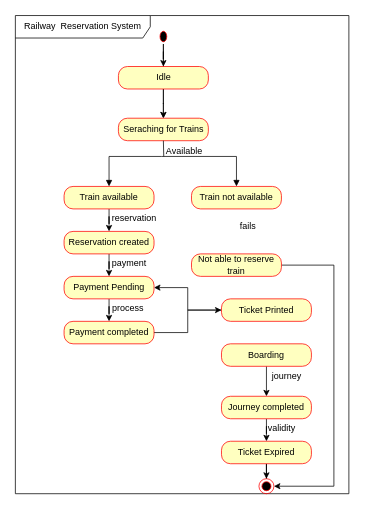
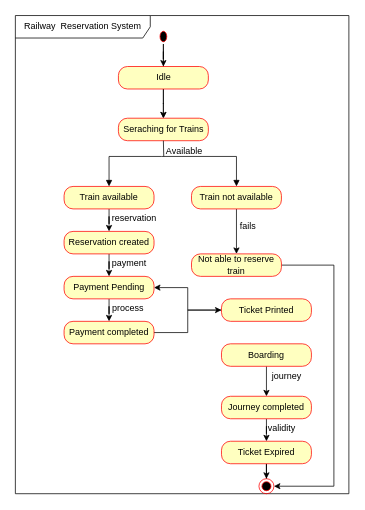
  <mxCell id="0" />
  <mxCell id="1" parent="0" />
  <mxCell id="2" value="Railway&amp;nbsp; Reservation System" style="shape=umlFrame;whiteSpace=wrap;html=1;pointerEvents=0;width=180;height=30;" vertex="1" parent="1"><mxGeometry x="20" y="20" width="445" height="638" as="geometry" /></mxCell>
  <mxCell id="3" value="" style="edgeStyle=orthogonalEdgeStyle;rounded=0;orthogonalLoop=1;jettySize=auto;html=1;" edge="1" parent="1" source="5" target="7"><mxGeometry relative="1" as="geometry" /></mxCell>
  <mxCell id="4" value="" style="edgeStyle=orthogonalEdgeStyle;rounded=0;orthogonalLoop=1;jettySize=auto;html=1;" edge="1" parent="1" source="5" target="8"><mxGeometry relative="1" as="geometry" /></mxCell>
  <mxCell id="5" value="" style="ellipse;html=1;shape=startState;fillColor=#000000;strokeColor=#ff0000;" vertex="1" parent="1"><mxGeometry x="210" y="38" width="15" height="20" as="geometry" /></mxCell>
  <mxCell id="6" value="" style="edgeStyle=orthogonalEdgeStyle;rounded=0;orthogonalLoop=1;jettySize=auto;html=1;endArrow=open;" edge="1" parent="1" source="7" target="8"><mxGeometry relative="1" as="geometry" /></mxCell>
  <mxCell id="7" value="Idle" style="rounded=1;whiteSpace=wrap;html=1;arcSize=40;fontColor=#000000;fillColor=#ffffc0;strokeColor=#ff0000;" vertex="1" parent="1"><mxGeometry x="157.5" y="88" width="120" height="30" as="geometry" /></mxCell>
  <mxCell id="8" value="Seraching for Trains" style="rounded=1;whiteSpace=wrap;html=1;arcSize=40;fontColor=#000000;fillColor=#ffffc0;strokeColor=#ff0000;" vertex="1" parent="1"><mxGeometry x="157.5" y="157" width="120" height="30" as="geometry" /></mxCell>
  <mxCell id="9" value="" style="edgeStyle=orthogonalEdgeStyle;rounded=0;orthogonalLoop=1;jettySize=auto;html=1;" edge="1" parent="1" source="10" target="14"><mxGeometry relative="1" as="geometry" /></mxCell>
  <mxCell id="10" value="Train available" style="rounded=1;whiteSpace=wrap;html=1;arcSize=40;fontColor=#000000;fillColor=#ffffc0;strokeColor=#ff0000;" vertex="1" parent="1"><mxGeometry x="85" y="248" width="120" height="30" as="geometry" /></mxCell>
+ <mxCell id="11" value="" style="edgeStyle=orthogonalEdgeStyle;rounded=0;orthogonalLoop=1;jettySize=auto;html=1;" edge="1" parent="1" source="12" target="37"><mxGeometry relative="1" as="geometry" /></mxCell>
  <mxCell id="12" value="Train not available" style="rounded=1;whiteSpace=wrap;html=1;arcSize=40;fontColor=#000000;fillColor=#ffffc0;strokeColor=#ff0000;" vertex="1" parent="1"><mxGeometry x="255" y="248" width="120" height="30" as="geometry" /></mxCell>
  <mxCell id="13" value="" style="edgeStyle=orthogonalEdgeStyle;rounded=0;orthogonalLoop=1;jettySize=auto;html=1;" edge="1" parent="1" source="14" target="16"><mxGeometry relative="1" as="geometry" /></mxCell>
  <mxCell id="14" value="Reservation created" style="rounded=1;whiteSpace=wrap;html=1;arcSize=40;fontColor=#000000;fillColor=#ffffc0;strokeColor=#ff0000;" vertex="1" parent="1"><mxGeometry x="85" y="308" width="120" height="30" as="geometry" /></mxCell>
  <mxCell id="15" value="" style="edgeStyle=orthogonalEdgeStyle;rounded=0;orthogonalLoop=1;jettySize=auto;html=1;" edge="1" parent="1" source="16" target="18"><mxGeometry relative="1" as="geometry" /></mxCell>
  <mxCell id="16" value="Payment Pending" style="rounded=1;whiteSpace=wrap;html=1;arcSize=40;fontColor=#000000;fillColor=#ffffc0;strokeColor=#ff0000;" vertex="1" parent="1"><mxGeometry x="85" y="368" width="120" height="30" as="geometry" /></mxCell>
  <mxCell id="17" value="" style="edgeStyle=orthogonalEdgeStyle;rounded=0;orthogonalLoop=1;jettySize=auto;html=1;" edge="1" parent="1" source="18" target="20"><mxGeometry relative="1" as="geometry" /></mxCell>
  <mxCell id="18" value="Payment completed" style="rounded=1;whiteSpace=wrap;html=1;arcSize=40;fontColor=#000000;fillColor=#ffffc0;strokeColor=#ff0000;" vertex="1" parent="1"><mxGeometry x="85" y="428" width="120" height="30" as="geometry" /></mxCell>
  <mxCell id="19" value="" style="edgeStyle=orthogonalEdgeStyle;rounded=0;orthogonalLoop=1;jettySize=auto;html=1;" edge="1" parent="1" source="20" target="16"><mxGeometry relative="1" as="geometry" /></mxCell>
  <mxCell id="20" value="Ticket Printed" style="rounded=1;whiteSpace=wrap;html=1;arcSize=40;fontColor=#000000;fillColor=#ffffc0;strokeColor=#ff0000;" vertex="1" parent="1"><mxGeometry x="295" y="398" width="120" height="30" as="geometry" /></mxCell>
  <mxCell id="21" value="" style="edgeStyle=orthogonalEdgeStyle;rounded=0;orthogonalLoop=1;jettySize=auto;html=1;" edge="1" parent="1" source="22" target="24"><mxGeometry relative="1" as="geometry" /></mxCell>
  <mxCell id="22" value="Boarding" style="rounded=1;whiteSpace=wrap;html=1;arcSize=40;fontColor=#000000;fillColor=#ffffc0;strokeColor=#ff0000;" vertex="1" parent="1"><mxGeometry x="295" y="458" width="120" height="30" as="geometry" /></mxCell>
  <mxCell id="23" value="" style="edgeStyle=orthogonalEdgeStyle;rounded=0;orthogonalLoop=1;jettySize=auto;html=1;" edge="1" parent="1" source="24" target="33"><mxGeometry relative="1" as="geometry" /></mxCell>
  <mxCell id="24" value="Journey completed" style="rounded=1;whiteSpace=wrap;html=1;arcSize=40;fontColor=#000000;fillColor=#ffffc0;strokeColor=#ff0000;" vertex="1" parent="1"><mxGeometry x="295" y="528" width="120" height="30" as="geometry" /></mxCell>
  <mxCell id="25" value="" style="endArrow=block;startArrow=block;endFill=1;startFill=1;html=1;rounded=0;entryX=0.5;entryY=0;entryDx=0;entryDy=0;" edge="1" parent="1" target="12"><mxGeometry width="160" relative="1" as="geometry"><mxPoint x="145" y="248" as="sourcePoint" /><mxPoint x="305" y="248" as="targetPoint" /><Array as="points"><mxPoint x="145" y="208" /><mxPoint x="215" y="208" /><mxPoint x="315" y="208" /></Array></mxGeometry></mxCell>
  <mxCell id="26" value="" style="endArrow=none;html=1;rounded=0;entryX=0.5;entryY=1;entryDx=0;entryDy=0;" edge="1" parent="1" target="8"><mxGeometry width="50" height="50" relative="1" as="geometry"><mxPoint x="218" y="208" as="sourcePoint" /><mxPoint x="235" y="148" as="targetPoint" /></mxGeometry></mxCell>
  <mxCell id="27" value="Available" style="text;html=1;align=center;verticalAlign=middle;resizable=0;points=[];autosize=1;strokeColor=none;fillColor=none;" vertex="1" parent="1"><mxGeometry x="210" y="186" width="70" height="30" as="geometry" /></mxCell>
  <mxCell id="28" value="&amp;nbsp; &amp;nbsp; &amp;nbsp; &amp;nbsp; &amp;nbsp; &amp;nbsp; &amp;nbsp; reservation" style="text;html=1;align=center;verticalAlign=middle;resizable=0;points=[];autosize=1;strokeColor=none;fillColor=none;" vertex="1" parent="1"><mxGeometry x="90" y="276" width="130" height="30" as="geometry" /></mxCell>
  <mxCell id="29" value="&lt;div&gt;&amp;nbsp; &amp;nbsp; &amp;nbsp; &amp;nbsp; &amp;nbsp; payment&lt;/div&gt;" style="text;html=1;align=center;verticalAlign=middle;resizable=0;points=[];autosize=1;strokeColor=none;fillColor=none;" vertex="1" parent="1"><mxGeometry x="105" y="336" width="100" height="30" as="geometry" /></mxCell>
  <mxCell id="30" value="&amp;nbsp; &amp;nbsp;process" style="text;html=1;align=center;verticalAlign=middle;resizable=0;points=[];autosize=1;strokeColor=none;fillColor=none;" vertex="1" parent="1"><mxGeometry x="125" y="396" width="80" height="30" as="geometry" /></mxCell>
  <mxCell id="31" value="&amp;nbsp; &amp;nbsp; journey" style="text;html=1;align=center;verticalAlign=middle;resizable=0;points=[];autosize=1;strokeColor=none;fillColor=none;" vertex="1" parent="1"><mxGeometry x="335" y="486" width="80" height="30" as="geometry" /></mxCell>
  <mxCell id="32" value="" style="edgeStyle=orthogonalEdgeStyle;rounded=0;orthogonalLoop=1;jettySize=auto;html=1;" edge="1" parent="1" source="33" target="35"><mxGeometry relative="1" as="geometry" /></mxCell>
  <mxCell id="33" value="Ticket Expired" style="rounded=1;whiteSpace=wrap;html=1;arcSize=40;fontColor=#000000;fillColor=#ffffc0;strokeColor=#ff0000;" vertex="1" parent="1"><mxGeometry x="295" y="588" width="120" height="30" as="geometry" /></mxCell>
  <mxCell id="34" value="validity" style="text;html=1;align=center;verticalAlign=middle;resizable=0;points=[];autosize=1;strokeColor=none;fillColor=none;" vertex="1" parent="1"><mxGeometry x="345" y="556" width="60" height="30" as="geometry" /></mxCell>
  <mxCell id="35" value="" style="ellipse;html=1;shape=endState;fillColor=#000000;strokeColor=#ff0000;" vertex="1" parent="1"><mxGeometry x="345" y="638" width="20" height="20" as="geometry" /></mxCell>
  <mxCell id="36" value="" style="edgeStyle=orthogonalEdgeStyle;rounded=0;orthogonalLoop=1;jettySize=auto;html=1;entryX=1;entryY=0.5;entryDx=0;entryDy=0;exitX=1;exitY=0.5;exitDx=0;exitDy=0;" edge="1" parent="1" source="37" target="35"><mxGeometry relative="1" as="geometry"><mxPoint x="455" y="353" as="targetPoint" /><Array as="points"><mxPoint x="445" y="353" /><mxPoint x="445" y="648" /></Array></mxGeometry></mxCell>
  <mxCell id="37" value="Not able to reserve train" style="rounded=1;whiteSpace=wrap;html=1;arcSize=40;fontColor=#000000;fillColor=#ffffc0;strokeColor=#ff0000;" vertex="1" parent="1"><mxGeometry x="255" y="338" width="120" height="30" as="geometry" /></mxCell>
  <mxCell id="38" value="&amp;nbsp; &amp;nbsp;fails" style="text;html=1;align=center;verticalAlign=middle;resizable=0;points=[];autosize=1;strokeColor=none;fillColor=none;" vertex="1" parent="1"><mxGeometry x="300" y="286" width="50" height="30" as="geometry" /></mxCell>
